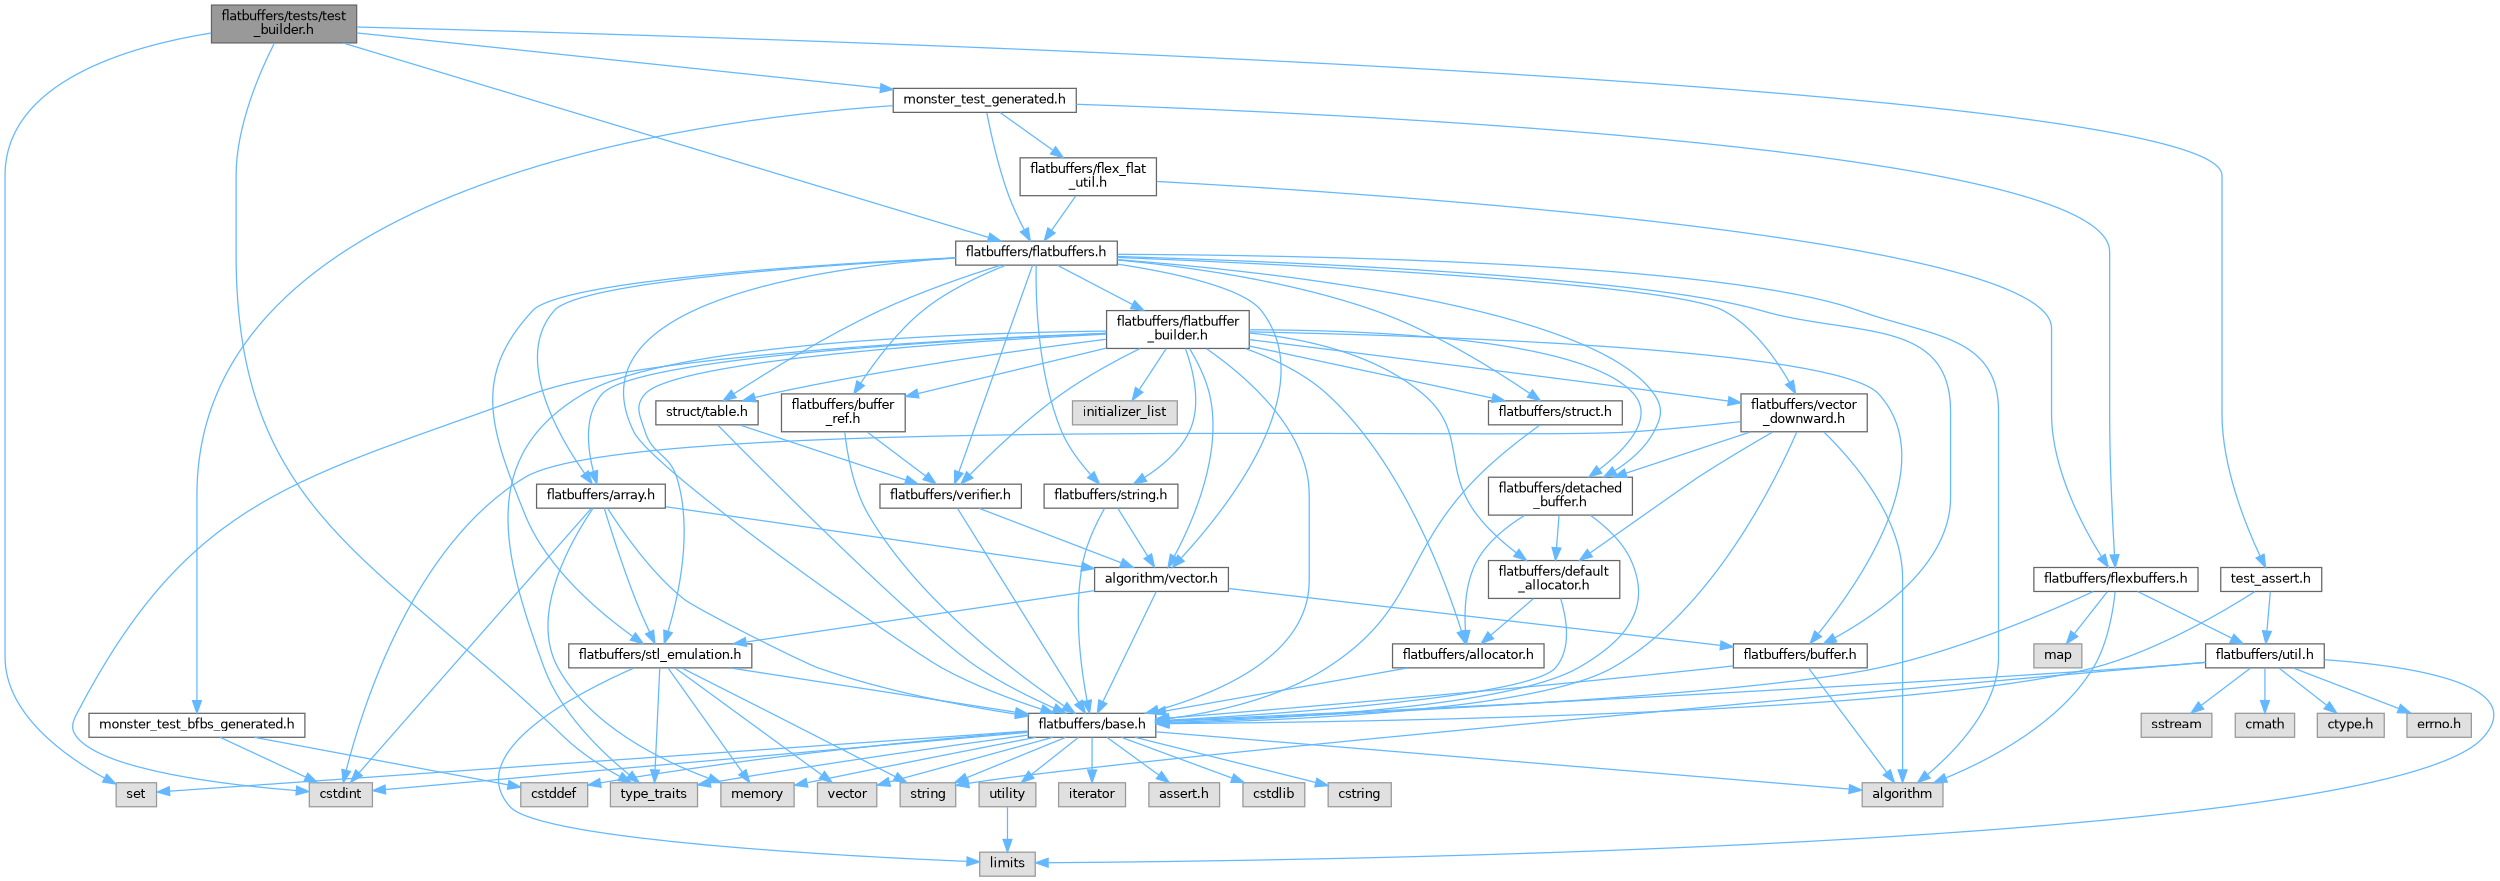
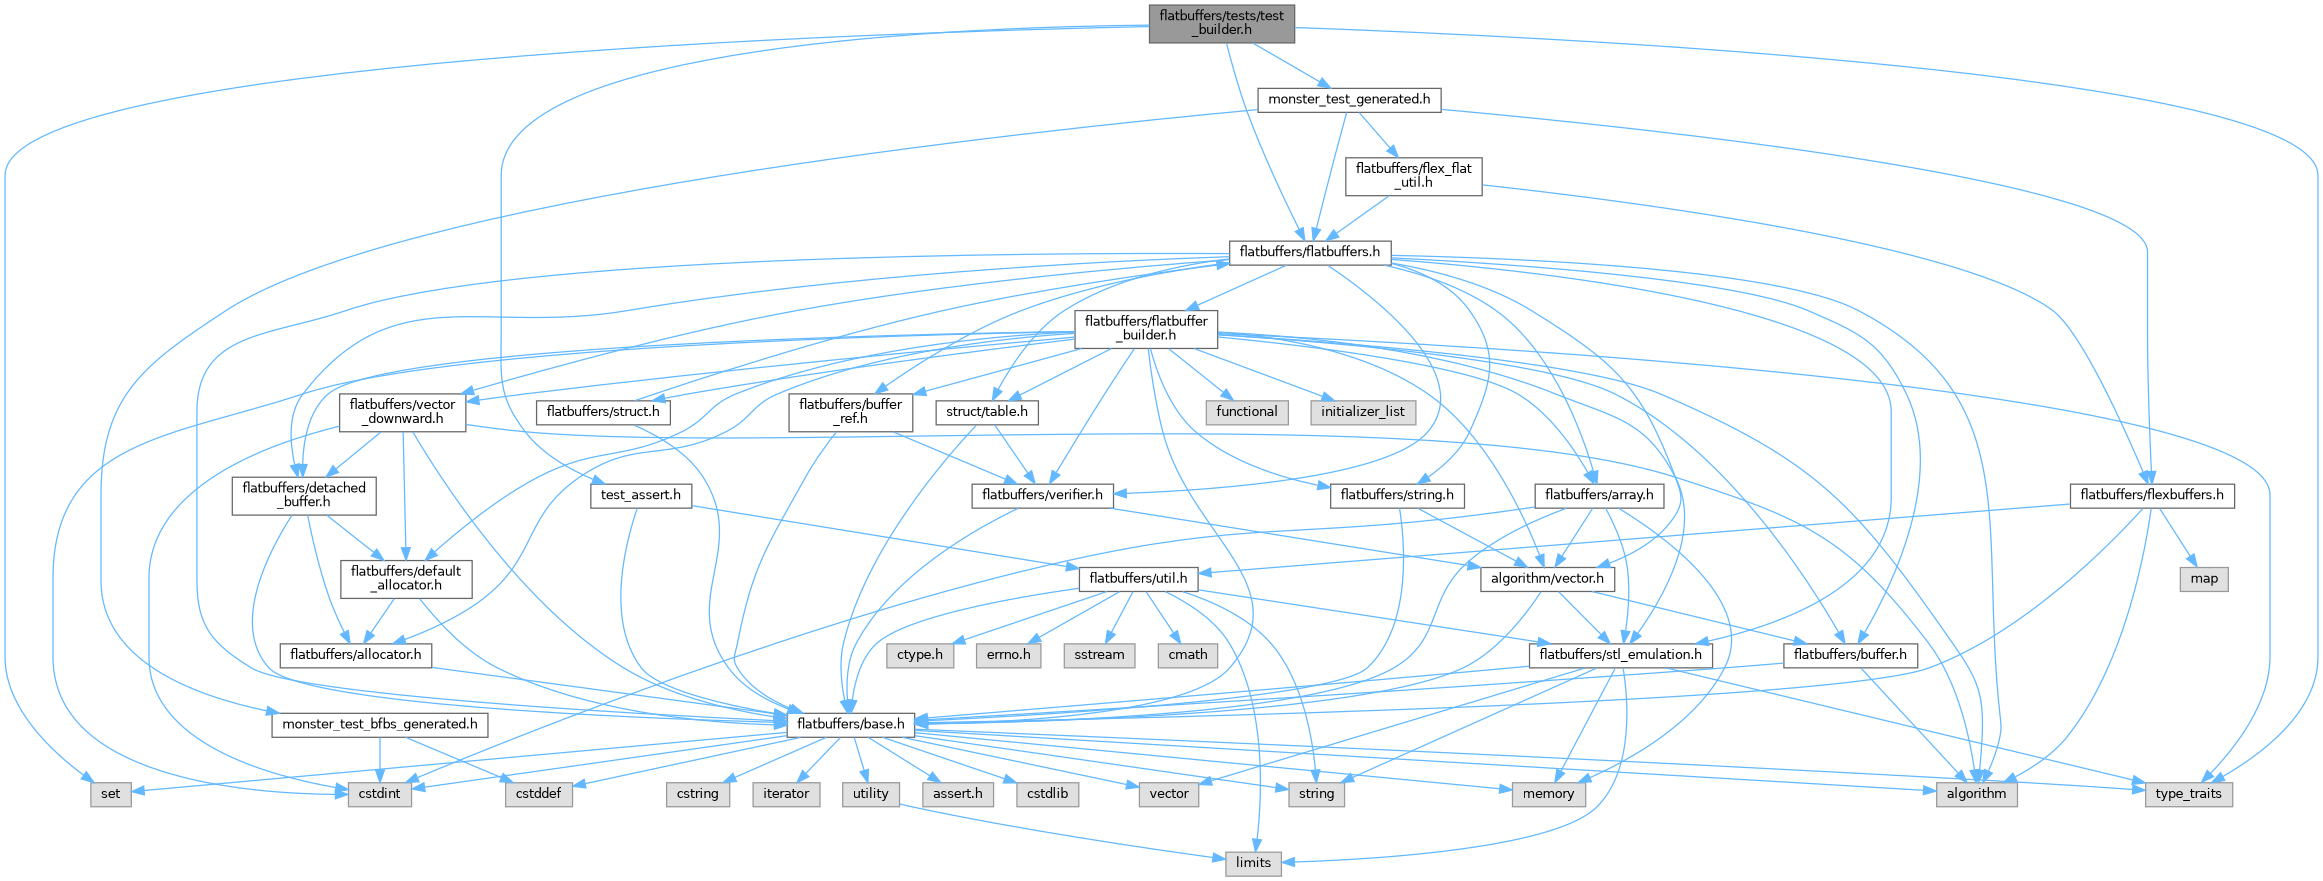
  digraph {
    node [color=grey40 fillcolor=white fontname=Helvetica fontsize=10 shape=box style=filled]
    edge [color=steelblue1 fontname=Helvetica fontsize=10 labelfontname=Helvetica labelfontsize=10 style=solid]
    n1 [color=gray40 fillcolor=grey60 fontcolor=black height=0.2 label="flatbuffers/tests/test\l_builder.h" width=0.4]
    n2 [color=grey60 fillcolor="#E0E0E0" height=0.2 label=set width=0.4]
    n3 [color=grey60 fillcolor="#E0E0E0" height=0.2 label=type_traits width=0.4]
    n4 [height=0.2 label="flatbuffers/flatbuffers.h" width=0.4]
    n5 [height=0.2 label="monster_test_generated.h" width=0.4]
    n6 [height=0.2 label="test_assert.h" width=0.4]
    n7 [color=grey60 fillcolor="#E0E0E0" height=0.2 label=algorithm width=0.4]
    n8 [height=0.2 label="flatbuffers/array.h" width=0.4]
    n9 [height=0.2 label="flatbuffers/base.h" width=0.4]
    n10 [height=0.2 label="flatbuffers/stl_emulation.h" width=0.4]
    n11 [height=0.2 label="algorithm/vector.h" width=0.4]
    n12 [height=0.2 label="flatbuffers/buffer.h" width=0.4]
    n13 [height=0.2 label="flatbuffers/buffer\l_ref.h" width=0.4]
    n14 [height=0.2 label="flatbuffers/verifier.h" width=0.4]
    n15 [height=0.2 label="flatbuffers/detached\l_buffer.h" width=0.4]
    n16 [height=0.2 label="flatbuffers/flatbuffer\l_builder.h" width=0.4]
    n17 [height=0.2 label="flatbuffers/string.h" width=0.4]
    n18 [height=0.2 label="flatbuffers/struct.h" width=0.4]
    n19 [height=0.2 label="struct/table.h" width=0.4]
    n20 [height=0.2 label="flatbuffers/vector\l_downward.h" width=0.4]
    n21 [height=0.2 label="flatbuffers/flexbuffers.h" width=0.4]
    n22 [height=0.2 label="flatbuffers/flex_flat\l_util.h" width=0.4]
    n23 [height=0.2 label="monster_test_bfbs_generated.h" width=0.4]
    n24 [height=0.2 label="flatbuffers/util.h" width=0.4]
    n25 [color=grey60 fillcolor="#E0E0E0" height=0.2 label=cstdint width=0.4]
    n26 [color=grey60 fillcolor="#E0E0E0" height=0.2 label=memory width=0.4]
    n27 [color=grey60 fillcolor="#E0E0E0" height=0.2 label="assert.h" width=0.4]
    n28 [color=grey60 fillcolor="#E0E0E0" height=0.2 label=cstddef width=0.4]
    n29 [color=grey60 fillcolor="#E0E0E0" height=0.2 label=cstdlib width=0.4]
    n30 [color=grey60 fillcolor="#E0E0E0" height=0.2 label=cstring width=0.4]
    n31 [color=grey60 fillcolor="#E0E0E0" height=0.2 label=utility width=0.4]
    n32 [color=grey60 fillcolor="#E0E0E0" height=0.2 label=string width=0.4]
    n33 [color=grey60 fillcolor="#E0E0E0" height=0.2 label=vector width=0.4]
    n34 [color=grey60 fillcolor="#E0E0E0" height=0.2 label=iterator width=0.4]
    n35 [color=grey60 fillcolor="#E0E0E0" height=0.2 label=limits width=0.4]
    n36 [height=0.2 label="flatbuffers/allocator.h" width=0.4]
    n37 [height=0.2 label="flatbuffers/default\l_allocator.h" width=0.4]
+   n38 [color=grey60 fillcolor="#E0E0E0" height=0.2 label=functional width=0.4]
    n39 [color=grey60 fillcolor="#E0E0E0" height=0.2 label=initializer_list width=0.4]
    n40 [color=grey60 fillcolor="#E0E0E0" height=0.2 label=map width=0.4]
    n41 [color=grey60 fillcolor="#E0E0E0" height=0.2 label="ctype.h" width=0.4]
    n42 [color=grey60 fillcolor="#E0E0E0" height=0.2 label="errno.h" width=0.4]
    n43 [color=grey60 fillcolor="#E0E0E0" height=0.2 label=sstream width=0.4]
    n44 [color=grey60 fillcolor="#E0E0E0" height=0.2 label=cmath width=0.4]
    n1 -> n2
    n1 -> n3
    n1 -> n4
    n1 -> n5
    n1 -> n6
    n4 -> n7
    n4 -> n8
    n4 -> n9
    n4 -> n10
    n4 -> n11
    n4 -> n12
    n4 -> n13
    n4 -> n14
    n4 -> n15
    n4 -> n16
    n4 -> n17
-   n4 -> n18
+   n18 -> n4
    n4 -> n19
    n4 -> n20
    n5 -> n4
    n5 -> n21
    n5 -> n22
    n5 -> n23
    n6 -> n9
    n6 -> n24
    n8 -> n9
    n8 -> n10
    n8 -> n11
    n8 -> n25
    n8 -> n26
    n9 -> n2
    n9 -> n3
    n9 -> n7
    n9 -> n25
    n9 -> n26
    n9 -> n27
    n9 -> n28
    n9 -> n29
    n9 -> n30
    n9 -> n31
    n9 -> n32
    n9 -> n33
    n9 -> n34
    n10 -> n3
    n10 -> n9
    n10 -> n26
    n10 -> n32
    n10 -> n33
    n10 -> n35
    n11 -> n9
    n11 -> n10
    n11 -> n12
    n12 -> n7
    n12 -> n9
    n13 -> n9
    n13 -> n14
    n14 -> n9
    n14 -> n11
    n15 -> n9
    n15 -> n36
    n15 -> n37
    n16 -> n3
+   n16 -> n7
    n16 -> n8
    n16 -> n9
    n16 -> n10
    n16 -> n11
    n16 -> n12
    n16 -> n13
    n16 -> n14
    n16 -> n15
    n16 -> n17
    n16 -> n18
    n16 -> n19
    n16 -> n20
    n16 -> n25
    n16 -> n36
    n16 -> n37
+   n16 -> n38
    n16 -> n39
    n17 -> n9
    n17 -> n11
    n18 -> n9
    n19 -> n9
    n19 -> n14
    n20 -> n7
    n20 -> n9
    n20 -> n15
    n20 -> n25
    n20 -> n37
    n21 -> n7
    n21 -> n9
    n21 -> n24
    n21 -> n40
    n22 -> n4
    n22 -> n21
    n23 -> n25
    n23 -> n28
    n24 -> n9
+   n24 -> n10
    n24 -> n32
    n24 -> n35
    n24 -> n41
    n24 -> n42
    n24 -> n43
    n24 -> n44
    n31 -> n35
    n36 -> n9
    n37 -> n9
    n37 -> n36
  }
